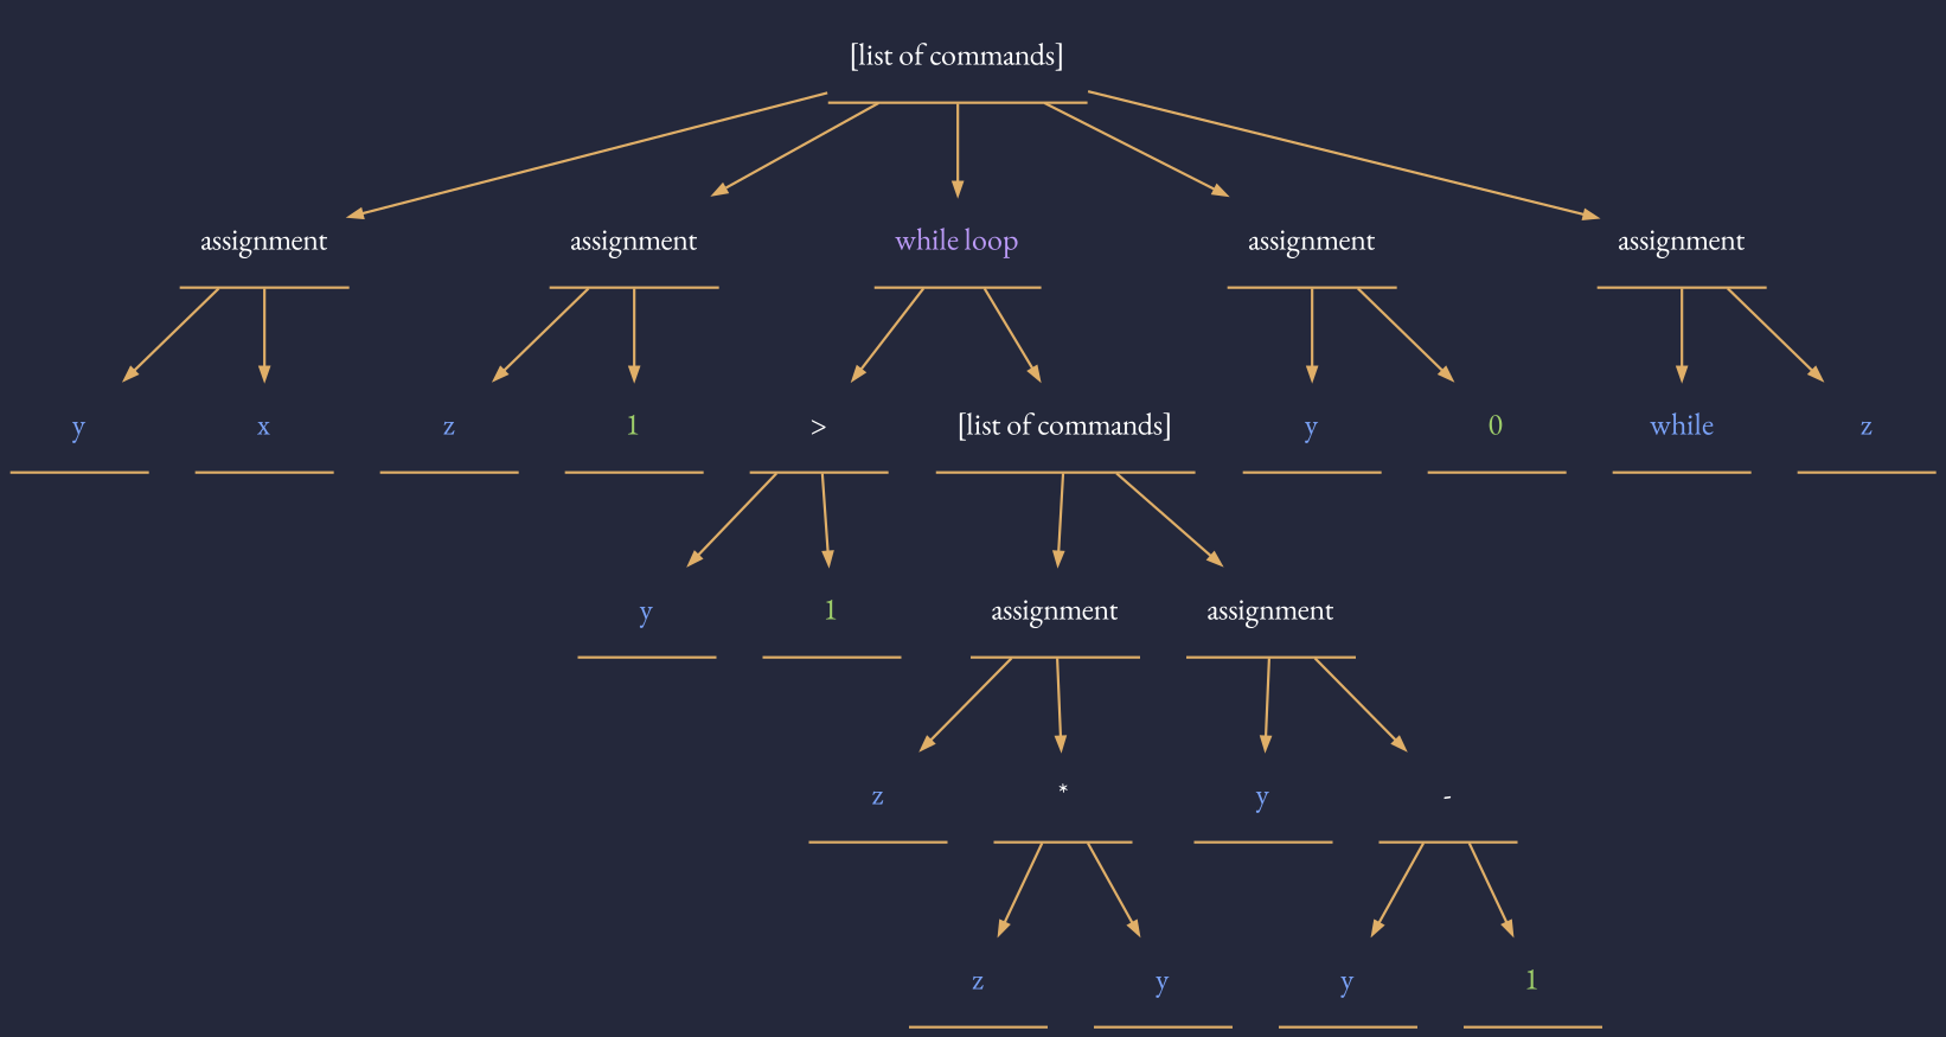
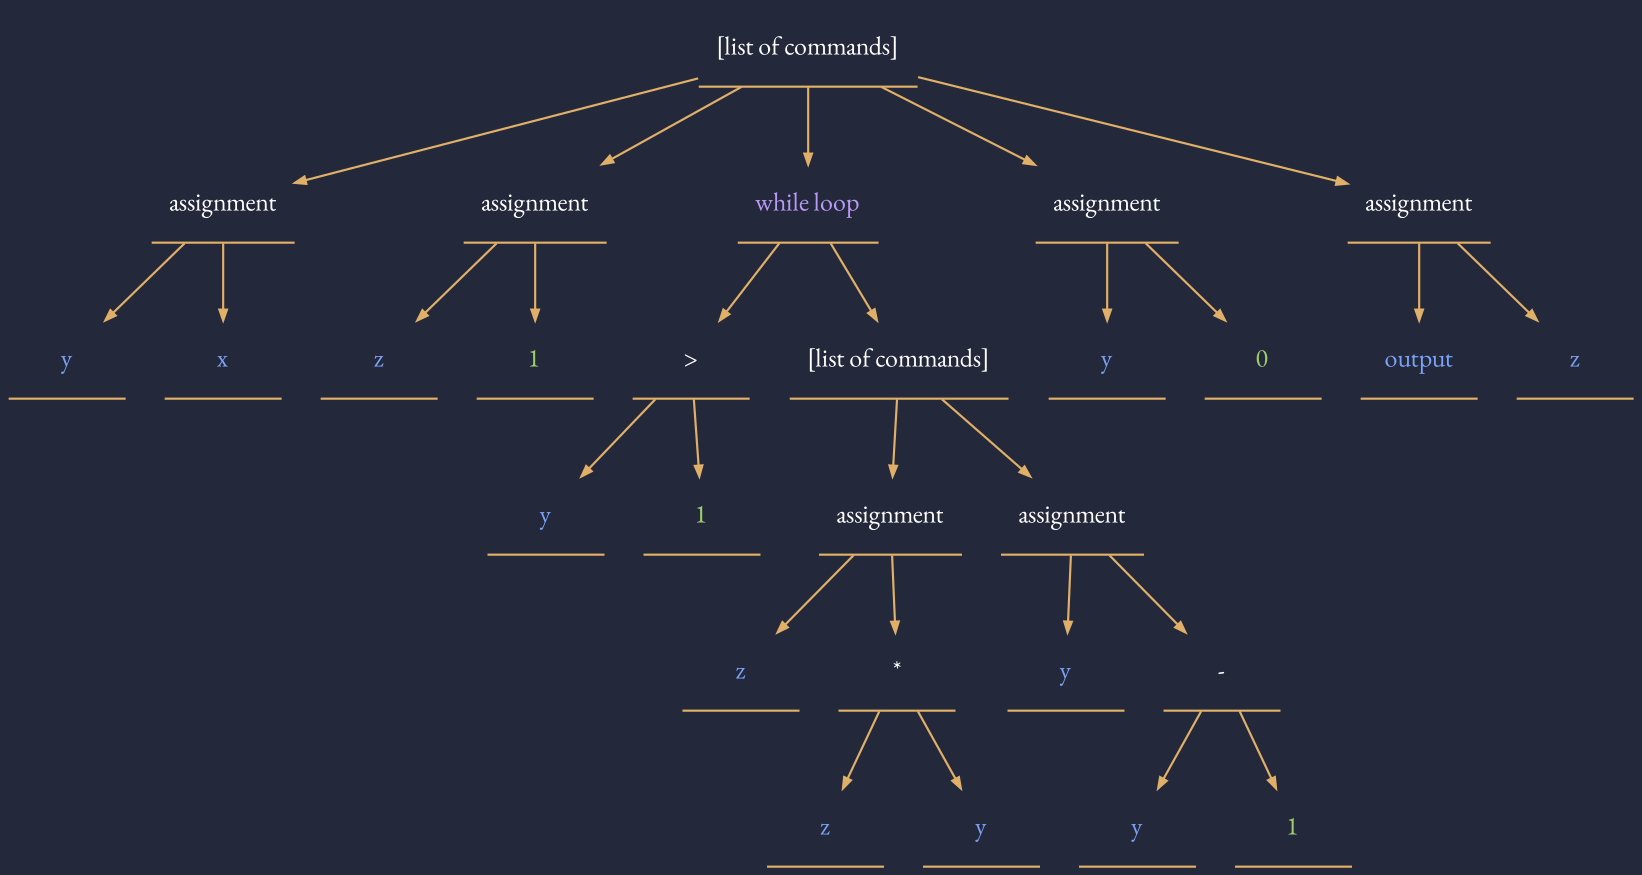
  digraph {
    bgcolor="#24283B"
    fontname="EB Garamond"
    node [color="#E0AF68" fontcolor="#7AA2F7" fontname="EB Garamond" fontsize=12 shape=underline]
    edge [arrowsize=0.5 color="#E0AF68" fontname="EB Garamond"]
    n1 [fontcolor="#ffffff" label="[list of commands]"]
    n2 [fontcolor="#ffffff" label=assignment]
    n3 [fontcolor="#ffffff" label=assignment]
    n4 [fontcolor="#BB9AF7" label="while loop"]
    n5 [fontcolor="#ffffff" label=assignment]
    n6 [fontcolor="#ffffff" label=assignment]
    n7 [label=y]
    n8 [label=x]
    n9 [label=z]
    n10 [fontcolor="#9ECE6A" label=1]
    n11 [fontcolor="#ffffff" label=">"]
    n12 [fontcolor="#ffffff" label="[list of commands]"]
    n13 [label=y]
    n14 [fontcolor="#9ECE6A" label=1]
    n15 [fontcolor="#ffffff" label=assignment]
    n16 [fontcolor="#ffffff" label=assignment]
    n17 [label=z]
    n18 [fontcolor="#ffffff" label="*"]
    n19 [label=z]
    n20 [label=y]
    n21 [label=y]
    n22 [fontcolor="#ffffff" label="-"]
    n23 [label=y]
    n24 [fontcolor="#9ECE6A" label=1]
    n25 [label=y]
    n26 [fontcolor="#9ECE6A" label=0]
-   n27 [label=while]
+   n27 [label=output]
    n28 [label=z]
    n1 -> n2
    n1 -> n3
    n1 -> n4
    n1 -> n5
    n1 -> n6
    n2 -> n7
    n2 -> n8
    n3 -> n9
    n3 -> n10
    n4 -> n11
    n4 -> n12
    n5 -> n25
    n5 -> n26
    n6 -> n27
    n6 -> n28
    n11 -> n13
    n11 -> n14
    n12 -> n15
    n12 -> n16
    n15 -> n17
    n15 -> n18
    n16 -> n21
    n16 -> n22
    n18 -> n19
    n18 -> n20
    n22 -> n23
    n22 -> n24
  }
